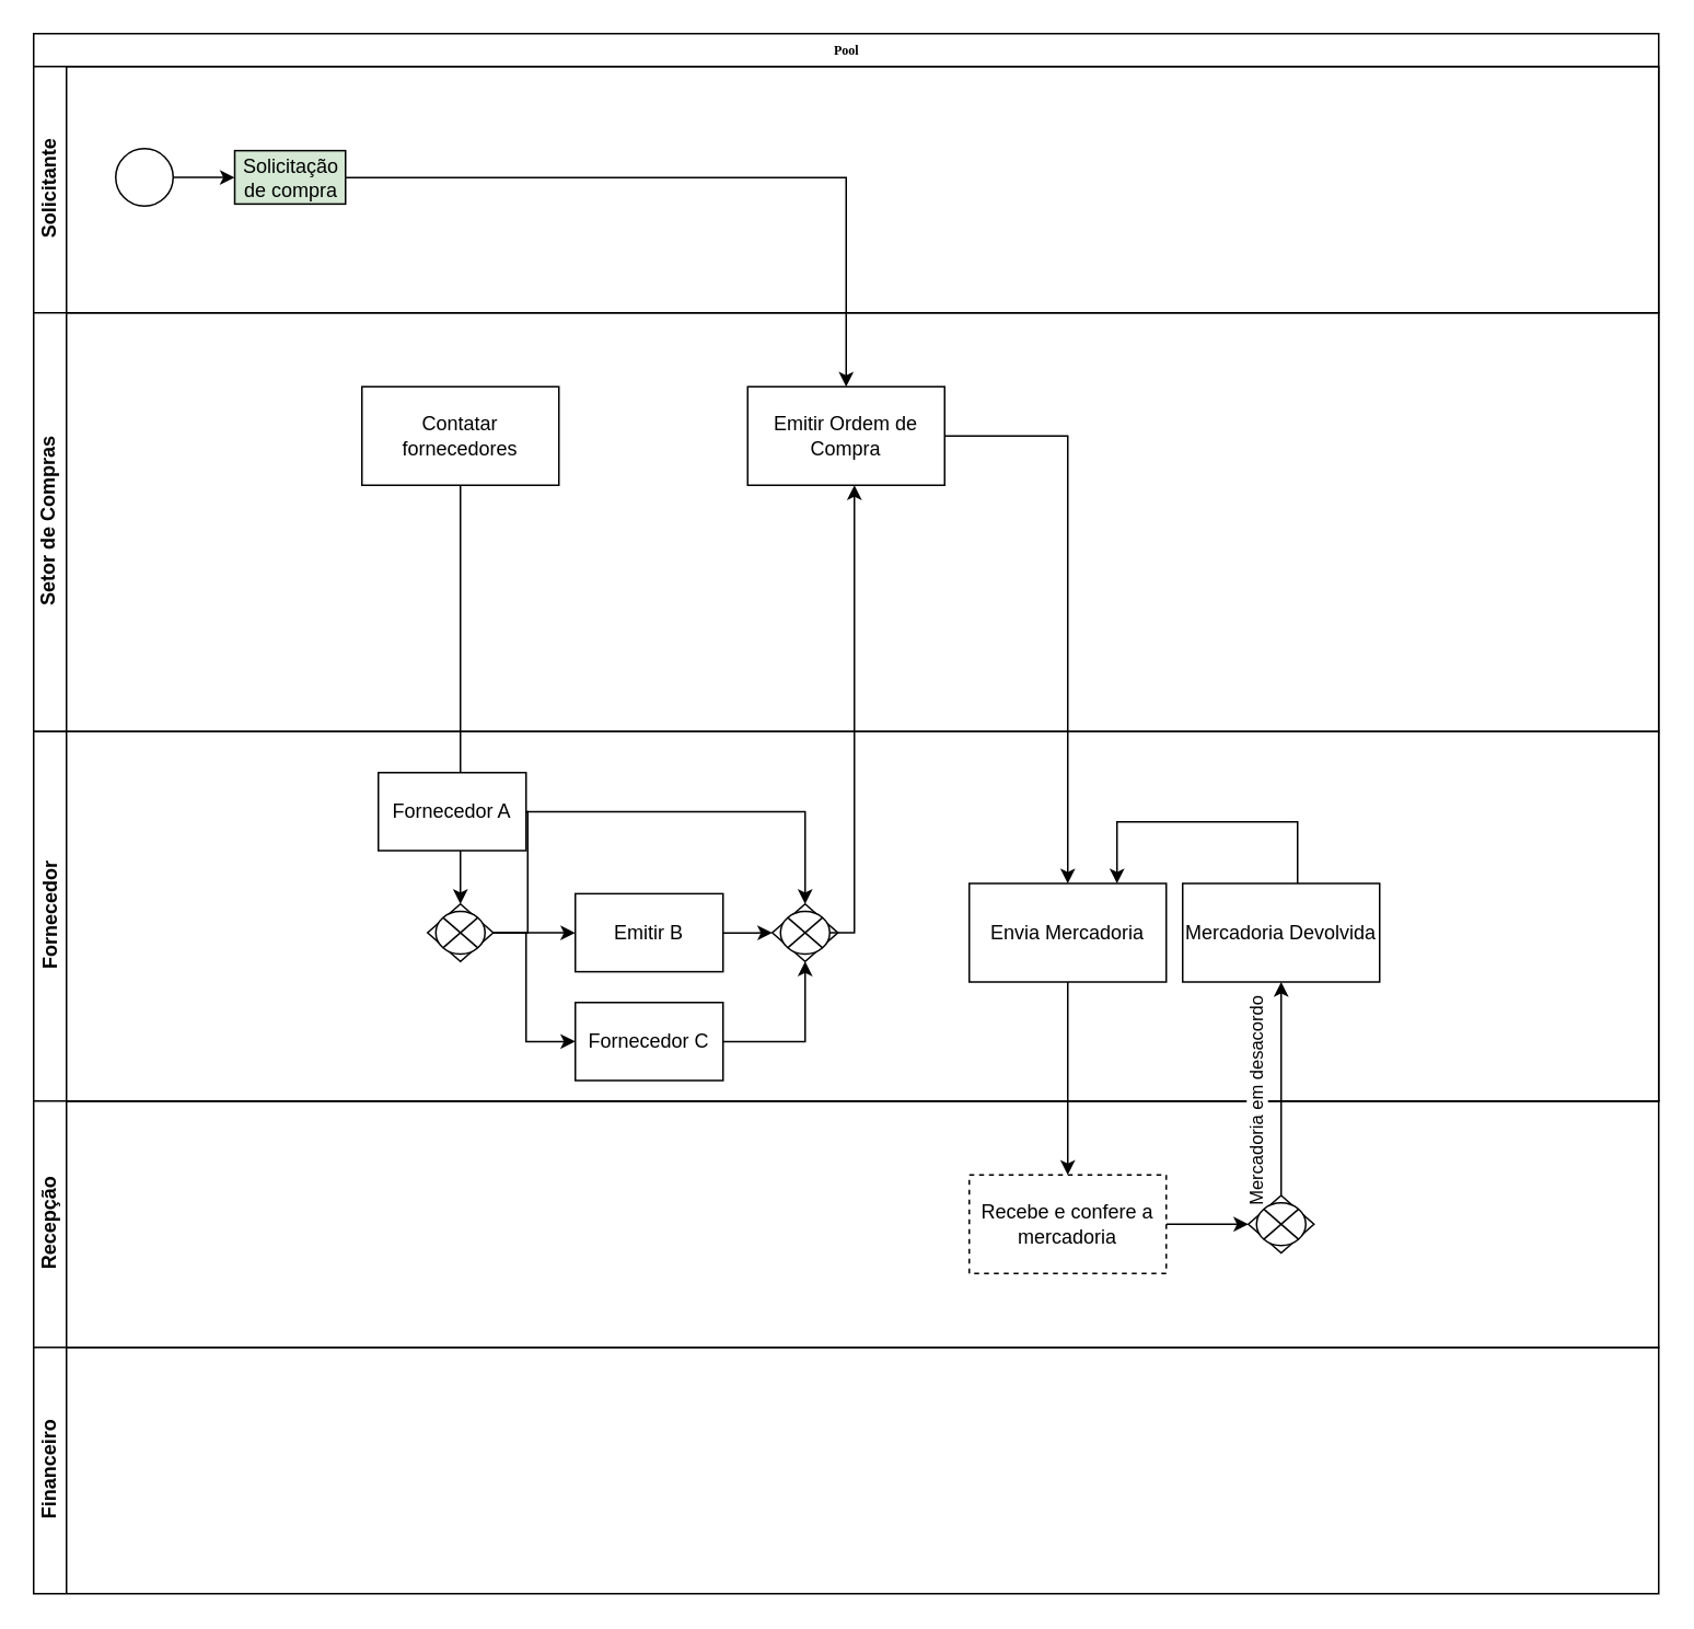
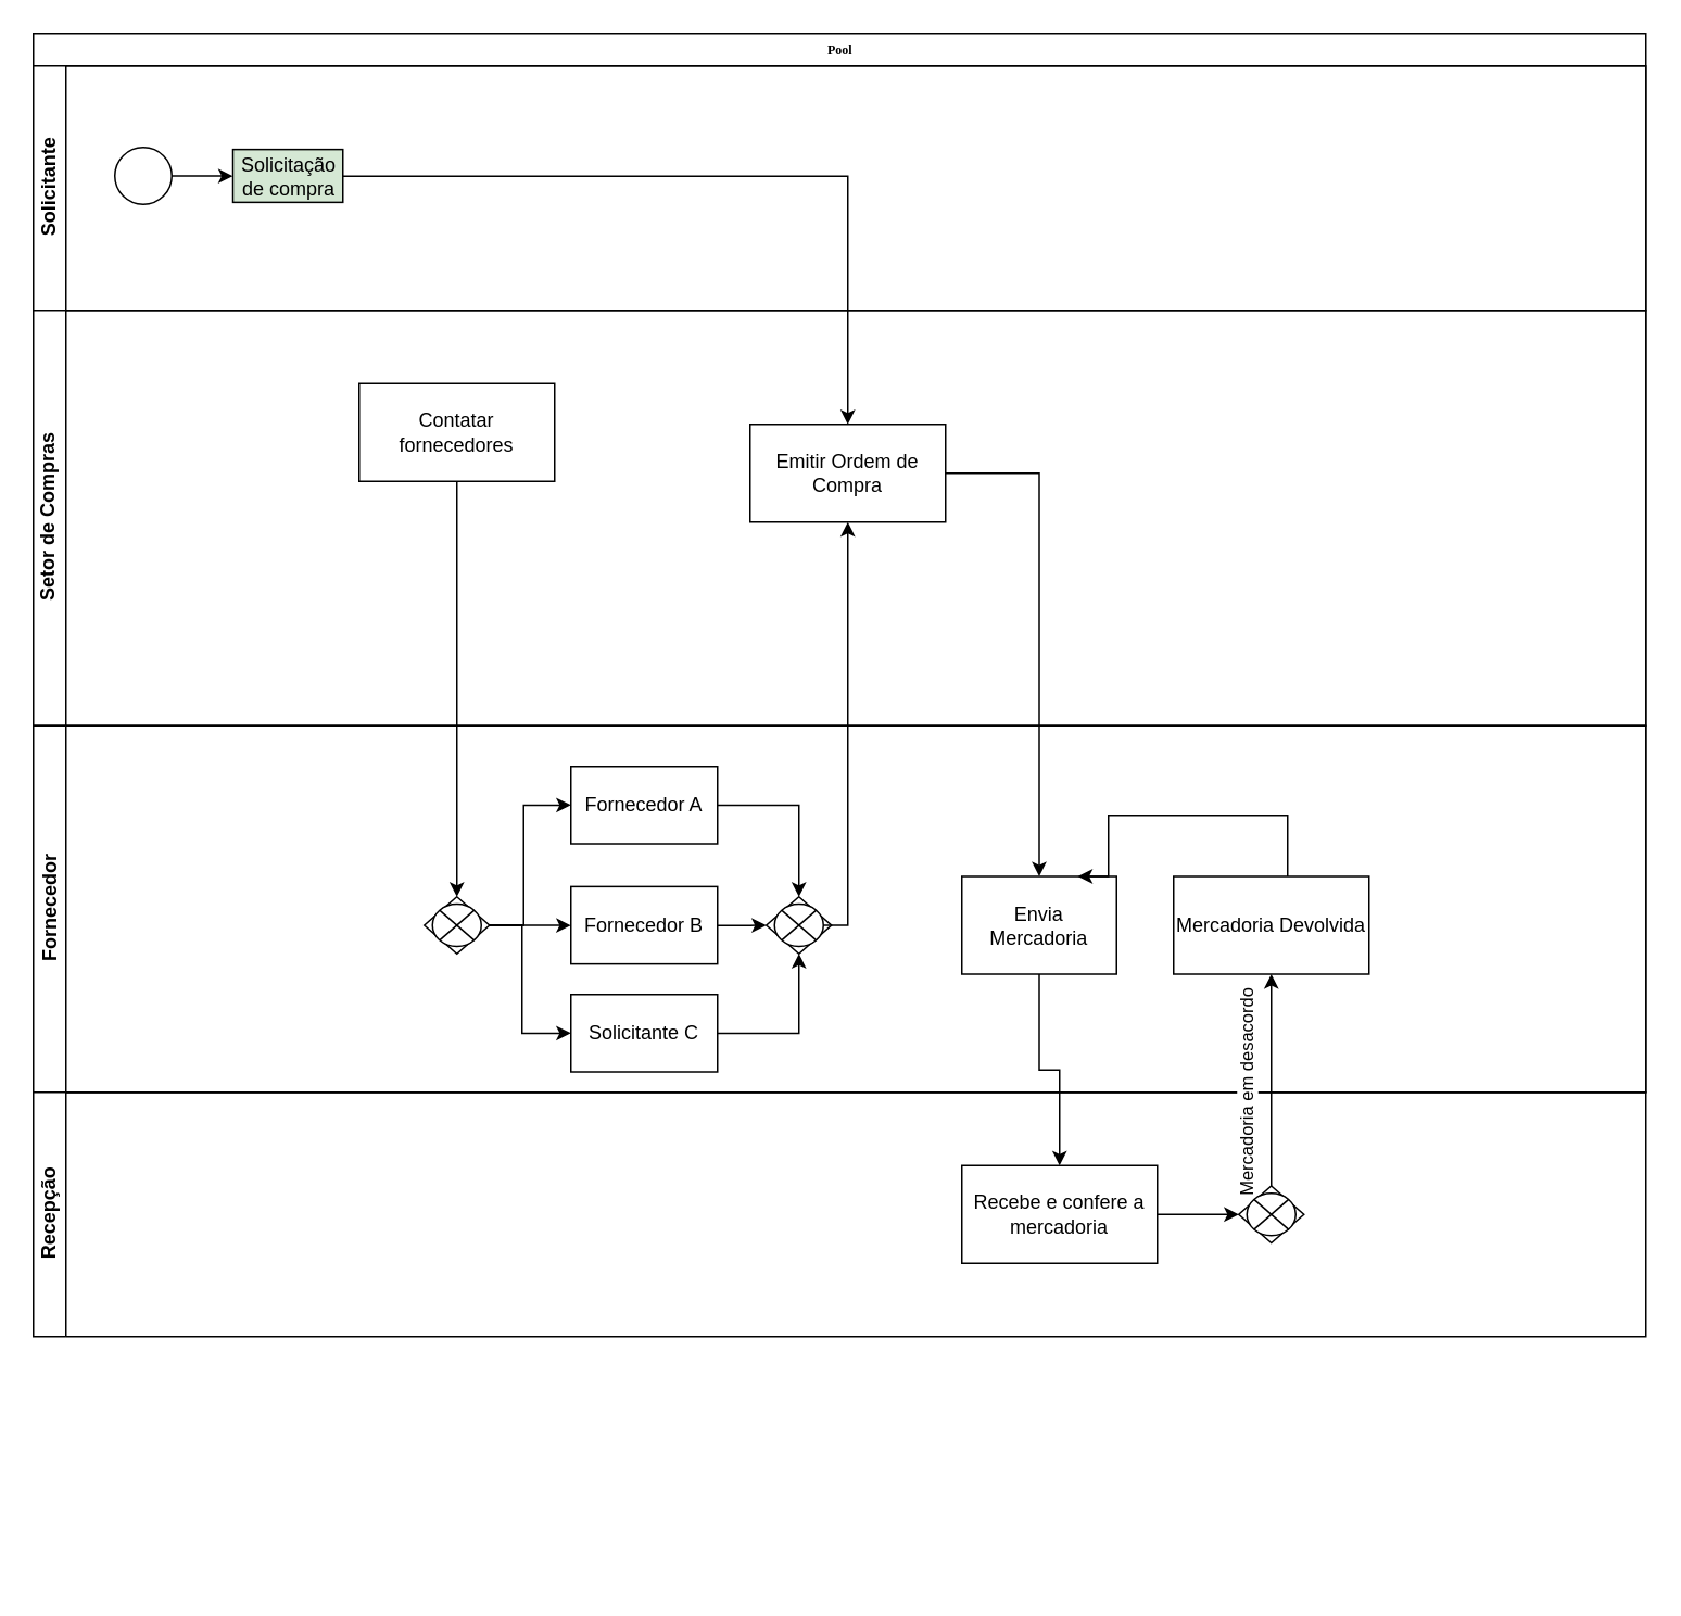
  <mxCell id="0" />
  <mxCell id="1" parent="0" />
  <mxCell id="2" value="Pool" style="swimlane;html=1;childLayout=stackLayout;horizontal=1;startSize=20;horizontalStack=0;rounded=0;shadow=0;labelBackgroundColor=none;strokeWidth=1;fontFamily=Verdana;fontSize=8;align=center;" parent="1" vertex="1"><mxGeometry x="20" y="20" width="990" height="650" as="geometry" /></mxCell>
  <mxCell id="3" value="Solicitante" style="swimlane;html=1;startSize=20;horizontal=0;" parent="2" vertex="1"><mxGeometry y="20" width="990" height="150" as="geometry" /></mxCell>
  <mxCell id="4" value="" style="edgeStyle=orthogonalEdgeStyle;rounded=0;orthogonalLoop=1;jettySize=auto;html=1;" parent="3" source="5" target="6" edge="1"><mxGeometry relative="1" as="geometry" /></mxCell>
  <mxCell id="5" value="" style="ellipse;whiteSpace=wrap;html=1;aspect=fixed;" parent="3" vertex="1"><mxGeometry x="50" y="50" width="35" height="35" as="geometry" /></mxCell>
  <mxCell id="6" value="Solicitação de compra" style="whiteSpace=wrap;html=1;fillColor=#d5e8d4;" parent="3" vertex="1"><mxGeometry x="122.5" y="51.25" width="67.5" height="32.5" as="geometry" /></mxCell>
  <mxCell id="7" value="Setor de Compras" style="swimlane;html=1;startSize=20;horizontal=0;" parent="2" vertex="1"><mxGeometry y="170" width="990" height="255" as="geometry" /></mxCell>
  <mxCell id="8" value="Contatar fornecedores" style="whiteSpace=wrap;html=1;" parent="7" vertex="1"><mxGeometry x="200" y="45" width="120" height="60" as="geometry" /></mxCell>
- <mxCell id="9" value="Emitir Ordem de Compra" style="whiteSpace=wrap;html=1;" parent="7" vertex="1"><mxGeometry x="435" y="45" width="120" height="60" as="geometry" /></mxCell>
+ <mxCell id="9" value="Emitir Ordem de Compra" style="whiteSpace=wrap;html=1;" parent="7" vertex="1"><mxGeometry x="440" y="70" width="120" height="60" as="geometry" /></mxCell>
  <mxCell id="10" value="" style="edgeStyle=orthogonalEdgeStyle;rounded=0;orthogonalLoop=1;jettySize=auto;html=1;" parent="2" source="6" target="9" edge="1"><mxGeometry relative="1" as="geometry" /></mxCell>
  <mxCell id="11" value="" style="edgeStyle=orthogonalEdgeStyle;rounded=0;orthogonalLoop=1;jettySize=auto;html=1;" parent="2" source="8" target="16" edge="1"><mxGeometry relative="1" as="geometry" /></mxCell>
  <mxCell id="12" value="Fornecedor" style="swimlane;html=1;startSize=20;horizontal=0;" parent="2" vertex="1"><mxGeometry y="425" width="990" height="225" as="geometry" /></mxCell>
  <mxCell id="13" value="" style="edgeStyle=orthogonalEdgeStyle;rounded=0;orthogonalLoop=1;jettySize=auto;html=1;" parent="12" source="16" target="17" edge="1"><mxGeometry relative="1" as="geometry" /></mxCell>
  <mxCell id="14" style="edgeStyle=orthogonalEdgeStyle;rounded=0;orthogonalLoop=1;jettySize=auto;html=1;exitX=1;exitY=0.5;exitDx=0;exitDy=0;entryX=0;entryY=0.5;entryDx=0;entryDy=0;" parent="12" source="16" target="21" edge="1"><mxGeometry relative="1" as="geometry"><mxPoint x="300" y="45" as="targetPoint" /><Array as="points"><mxPoint x="301" y="123" /><mxPoint x="301" y="49" /></Array></mxGeometry></mxCell>
  <mxCell id="15" style="edgeStyle=orthogonalEdgeStyle;rounded=0;orthogonalLoop=1;jettySize=auto;html=1;entryX=0;entryY=0.5;entryDx=0;entryDy=0;" parent="12" source="16" target="19" edge="1"><mxGeometry relative="1" as="geometry"><mxPoint x="300" y="195" as="targetPoint" /><Array as="points"><mxPoint x="300" y="123" /><mxPoint x="300" y="189" /></Array></mxGeometry></mxCell>
  <mxCell id="16" value="" style="rhombus;whiteSpace=wrap;html=1;" parent="12" vertex="1"><mxGeometry x="240" y="105" width="40" height="35" as="geometry" /></mxCell>
- <mxCell id="17" value="Emitir B" style="whiteSpace=wrap;html=1;" parent="12" vertex="1"><mxGeometry x="330" y="98.75" width="90" height="47.5" as="geometry" /></mxCell>
+ <mxCell id="17" value="Fornecedor B" style="whiteSpace=wrap;html=1;" parent="12" vertex="1"><mxGeometry x="330" y="98.75" width="90" height="47.5" as="geometry" /></mxCell>
  <mxCell id="18" style="edgeStyle=orthogonalEdgeStyle;rounded=0;orthogonalLoop=1;jettySize=auto;html=1;exitX=1;exitY=0.5;exitDx=0;exitDy=0;entryX=0.5;entryY=1;entryDx=0;entryDy=0;" parent="12" source="19" target="24" edge="1"><mxGeometry relative="1" as="geometry"><mxPoint x="510" y="189" as="targetPoint" /></mxGeometry></mxCell>
- <mxCell id="19" value="Fornecedor C" style="whiteSpace=wrap;html=1;" parent="12" vertex="1"><mxGeometry x="330" y="165" width="90" height="47.5" as="geometry" /></mxCell>
+ <mxCell id="19" value="Solicitante C" style="whiteSpace=wrap;html=1;" parent="12" vertex="1"><mxGeometry x="330" y="165" width="90" height="47.5" as="geometry" /></mxCell>
  <mxCell id="20" style="edgeStyle=orthogonalEdgeStyle;rounded=0;orthogonalLoop=1;jettySize=auto;html=1;entryX=0.5;entryY=0;entryDx=0;entryDy=0;" parent="12" source="21" target="24" edge="1"><mxGeometry relative="1" as="geometry"><mxPoint x="510" y="48.75" as="targetPoint" /></mxGeometry></mxCell>
- <mxCell id="21" value="Fornecedor A" style="whiteSpace=wrap;html=1;" parent="12" vertex="1"><mxGeometry x="210" y="25" width="90" height="47.5" as="geometry" /></mxCell>
+ <mxCell id="21" value="Fornecedor A" style="whiteSpace=wrap;html=1;" parent="12" vertex="1"><mxGeometry x="330" y="25" width="90" height="47.5" as="geometry" /></mxCell>
  <mxCell id="22" value="" style="shape=sumEllipse;perimeter=ellipsePerimeter;whiteSpace=wrap;html=1;backgroundOutline=1;" parent="12" vertex="1"><mxGeometry x="245" y="109.5" width="30" height="26" as="geometry" /></mxCell>
  <mxCell id="23" value="" style="edgeStyle=orthogonalEdgeStyle;rounded=0;orthogonalLoop=1;jettySize=auto;html=1;" parent="12" source="17" target="24" edge="1"><mxGeometry relative="1" as="geometry"><mxPoint x="530" y="567.5" as="targetPoint" /><mxPoint x="440" y="568" as="sourcePoint" /></mxGeometry></mxCell>
  <mxCell id="24" value="" style="rhombus;whiteSpace=wrap;html=1;" parent="12" vertex="1"><mxGeometry x="450" y="105" width="40" height="35" as="geometry" /></mxCell>
  <mxCell id="25" value="" style="shape=sumEllipse;perimeter=ellipsePerimeter;whiteSpace=wrap;html=1;backgroundOutline=1;" parent="12" vertex="1"><mxGeometry x="455" y="109.5" width="30" height="26" as="geometry" /></mxCell>
- <mxCell id="26" value="Envia Mercadoria" style="whiteSpace=wrap;html=1;" vertex="1" parent="12"><mxGeometry x="570" y="92.5" width="120" height="60" as="geometry" /></mxCell>
+ <mxCell id="26" value="Envia Mercadoria" style="whiteSpace=wrap;html=1;" vertex="1" parent="12"><mxGeometry x="570" y="92.5" width="95" height="60" as="geometry" /></mxCell>
  <mxCell id="27" style="edgeStyle=orthogonalEdgeStyle;rounded=0;orthogonalLoop=1;jettySize=auto;html=1;entryX=0.75;entryY=0;entryDx=0;entryDy=0;" edge="1" parent="12" source="28" target="26"><mxGeometry relative="1" as="geometry"><Array as="points"><mxPoint x="770" y="55" /><mxPoint x="660" y="55" /></Array></mxGeometry></mxCell>
  <mxCell id="28" value="Mercadoria Devolvida" style="whiteSpace=wrap;html=1;" vertex="1" parent="12"><mxGeometry x="700" y="92.5" width="120" height="60" as="geometry" /></mxCell>
  <mxCell id="29" value="" style="edgeStyle=orthogonalEdgeStyle;rounded=0;orthogonalLoop=1;jettySize=auto;html=1;" parent="2" source="25" target="9" edge="1"><mxGeometry relative="1" as="geometry"><Array as="points"><mxPoint x="500" y="548" /></Array></mxGeometry></mxCell>
  <mxCell id="30" value="" style="edgeStyle=orthogonalEdgeStyle;rounded=0;orthogonalLoop=1;jettySize=auto;html=1;" edge="1" parent="2" source="9" target="26"><mxGeometry relative="1" as="geometry" /></mxCell>
  <mxCell id="31" value="Recepção" style="swimlane;html=1;startSize=20;horizontal=0;" vertex="1" parent="1"><mxGeometry x="20" y="670" width="990" height="150" as="geometry" /></mxCell>
  <mxCell id="32" value="" style="edgeStyle=orthogonalEdgeStyle;rounded=0;orthogonalLoop=1;jettySize=auto;html=1;" edge="1" parent="31" source="33" target="34"><mxGeometry relative="1" as="geometry" /></mxCell>
- <mxCell id="33" value="Recebe e confere a mercadoria" style="whiteSpace=wrap;html=1;dashed=1;" vertex="1" parent="31"><mxGeometry x="570" y="45" width="120" height="60" as="geometry" /></mxCell>
+ <mxCell id="33" value="Recebe e confere a mercadoria" style="whiteSpace=wrap;html=1;" vertex="1" parent="31"><mxGeometry x="570" y="45" width="120" height="60" as="geometry" /></mxCell>
  <mxCell id="34" value="" style="rhombus;whiteSpace=wrap;html=1;" vertex="1" parent="31"><mxGeometry x="740" y="57.5" width="40" height="35" as="geometry" /></mxCell>
  <mxCell id="35" value="" style="shape=sumEllipse;perimeter=ellipsePerimeter;whiteSpace=wrap;html=1;backgroundOutline=1;" vertex="1" parent="31"><mxGeometry x="745" y="62" width="30" height="26" as="geometry" /></mxCell>
  <mxCell id="36" value="" style="edgeStyle=orthogonalEdgeStyle;rounded=0;orthogonalLoop=1;jettySize=auto;html=1;" edge="1" parent="1" source="26" target="33"><mxGeometry relative="1" as="geometry" /></mxCell>
- <mxCell id="37" value="Financeiro" style="swimlane;html=1;startSize=20;horizontal=0;" vertex="1" parent="1"><mxGeometry x="20" y="820" width="990" height="150" as="geometry" /></mxCell>
  <mxCell id="38" value="" style="edgeStyle=orthogonalEdgeStyle;rounded=0;orthogonalLoop=1;jettySize=auto;html=1;" edge="1" parent="1" source="34" target="28"><mxGeometry relative="1" as="geometry" /></mxCell>
  <mxCell id="39" value="Mercadoria em desacordo" style="edgeLabel;html=1;align=center;verticalAlign=middle;resizable=0;points=[];rotation=-90;" vertex="1" connectable="0" parent="38"><mxGeometry x="-0.285" relative="1" as="geometry"><mxPoint x="-15" y="-10" as="offset" /></mxGeometry></mxCell>
